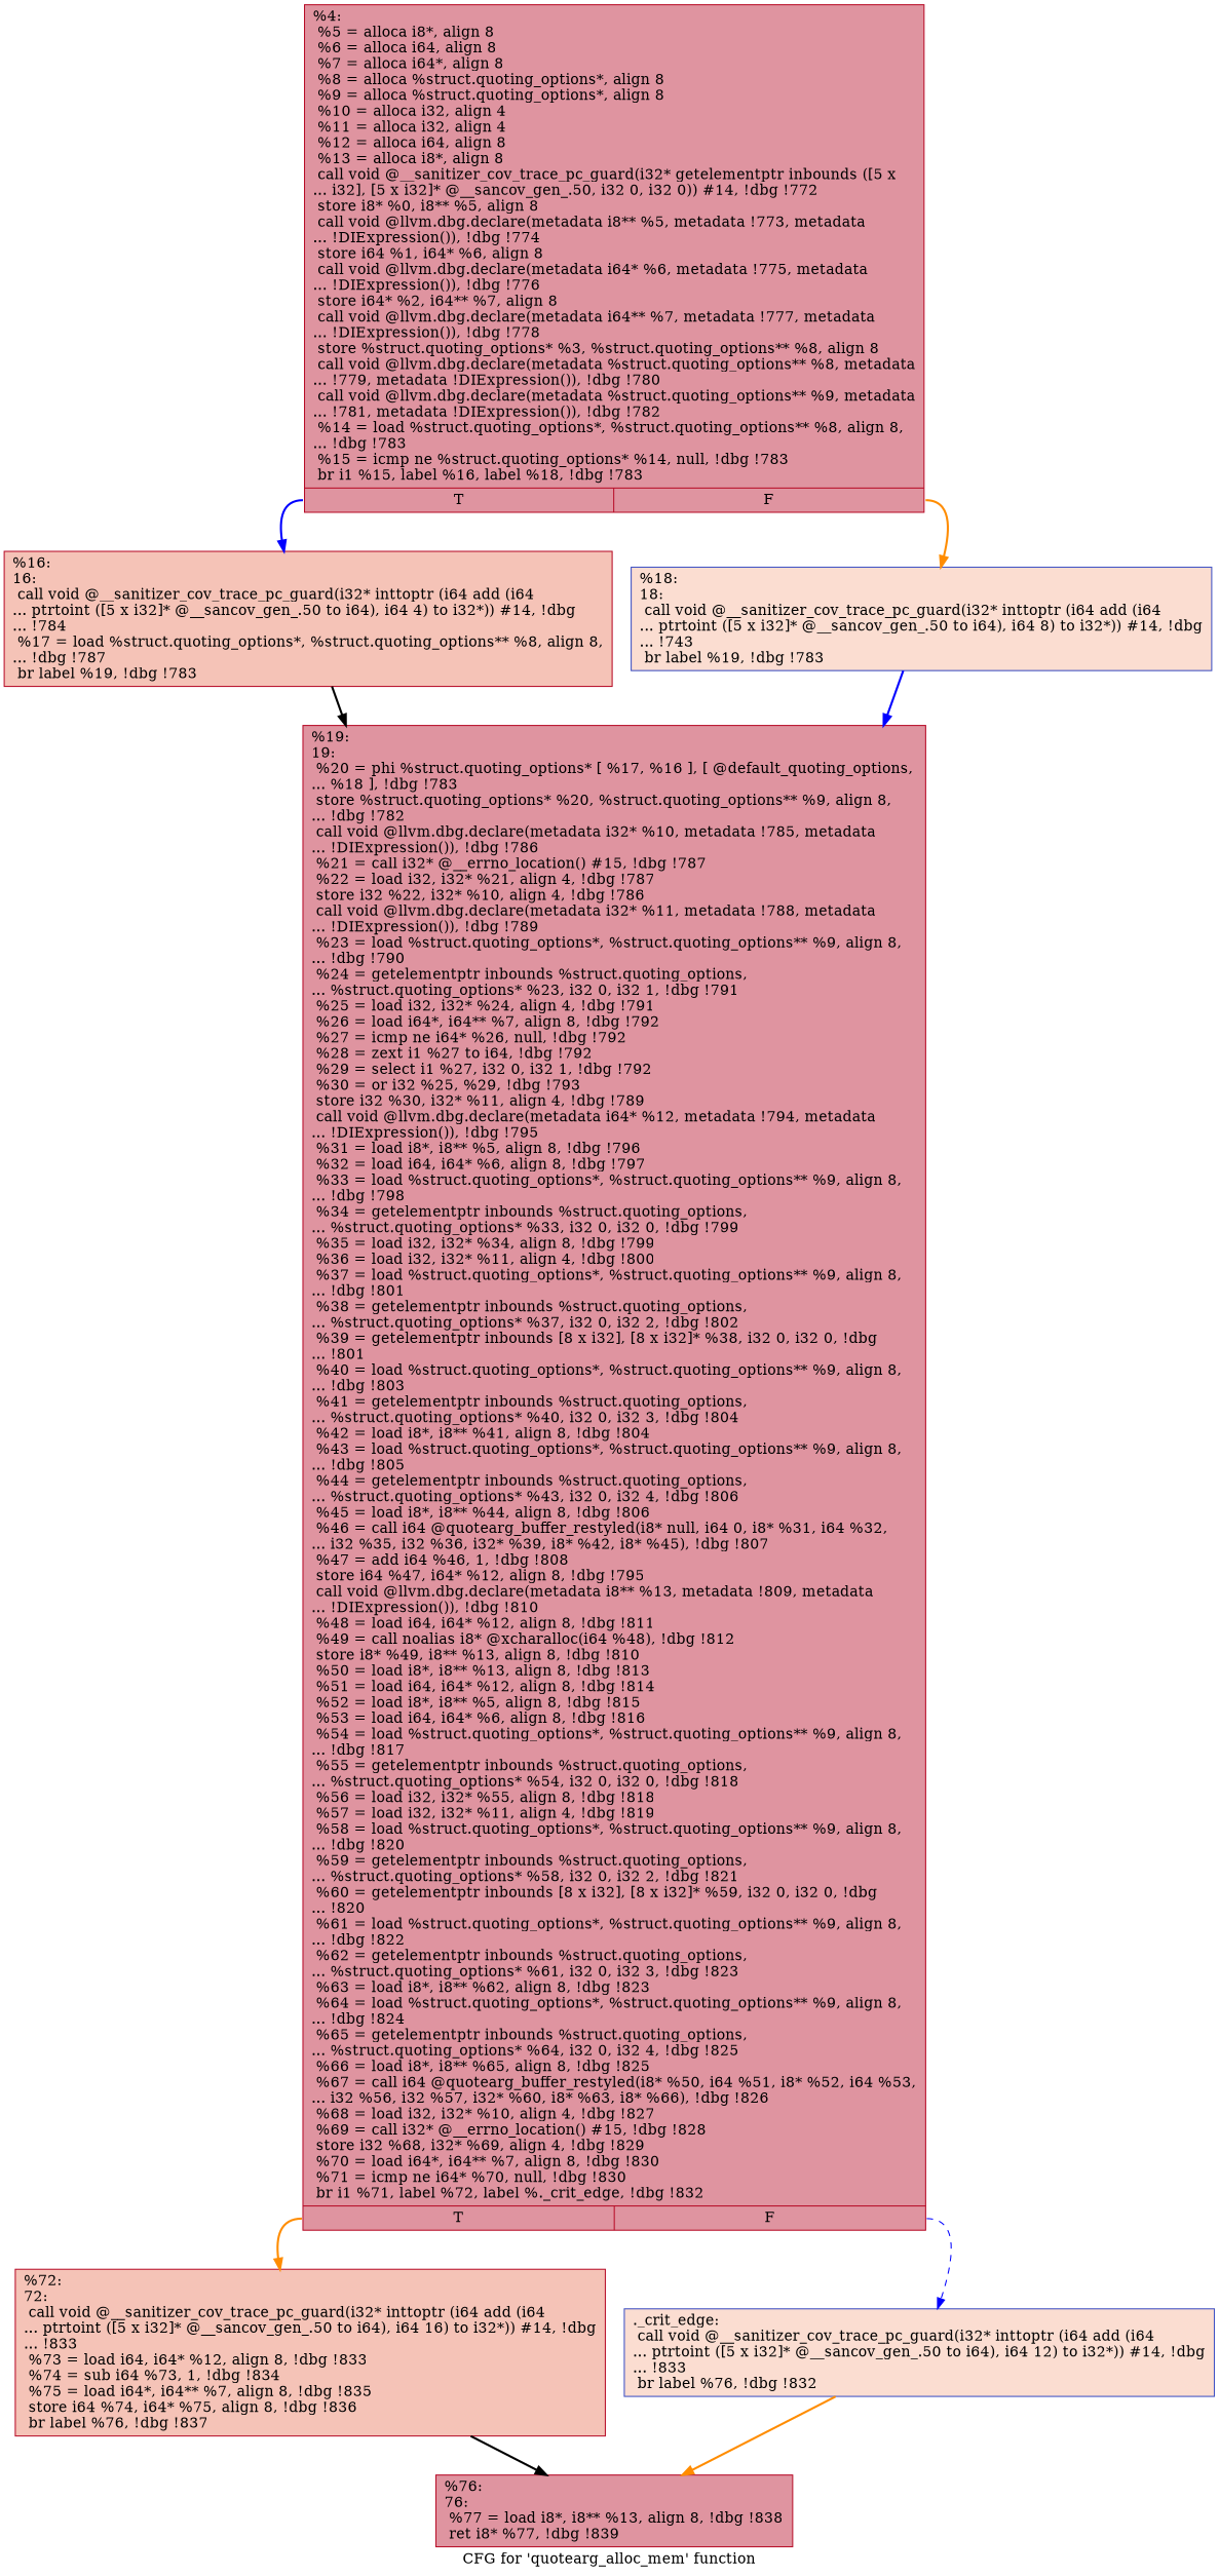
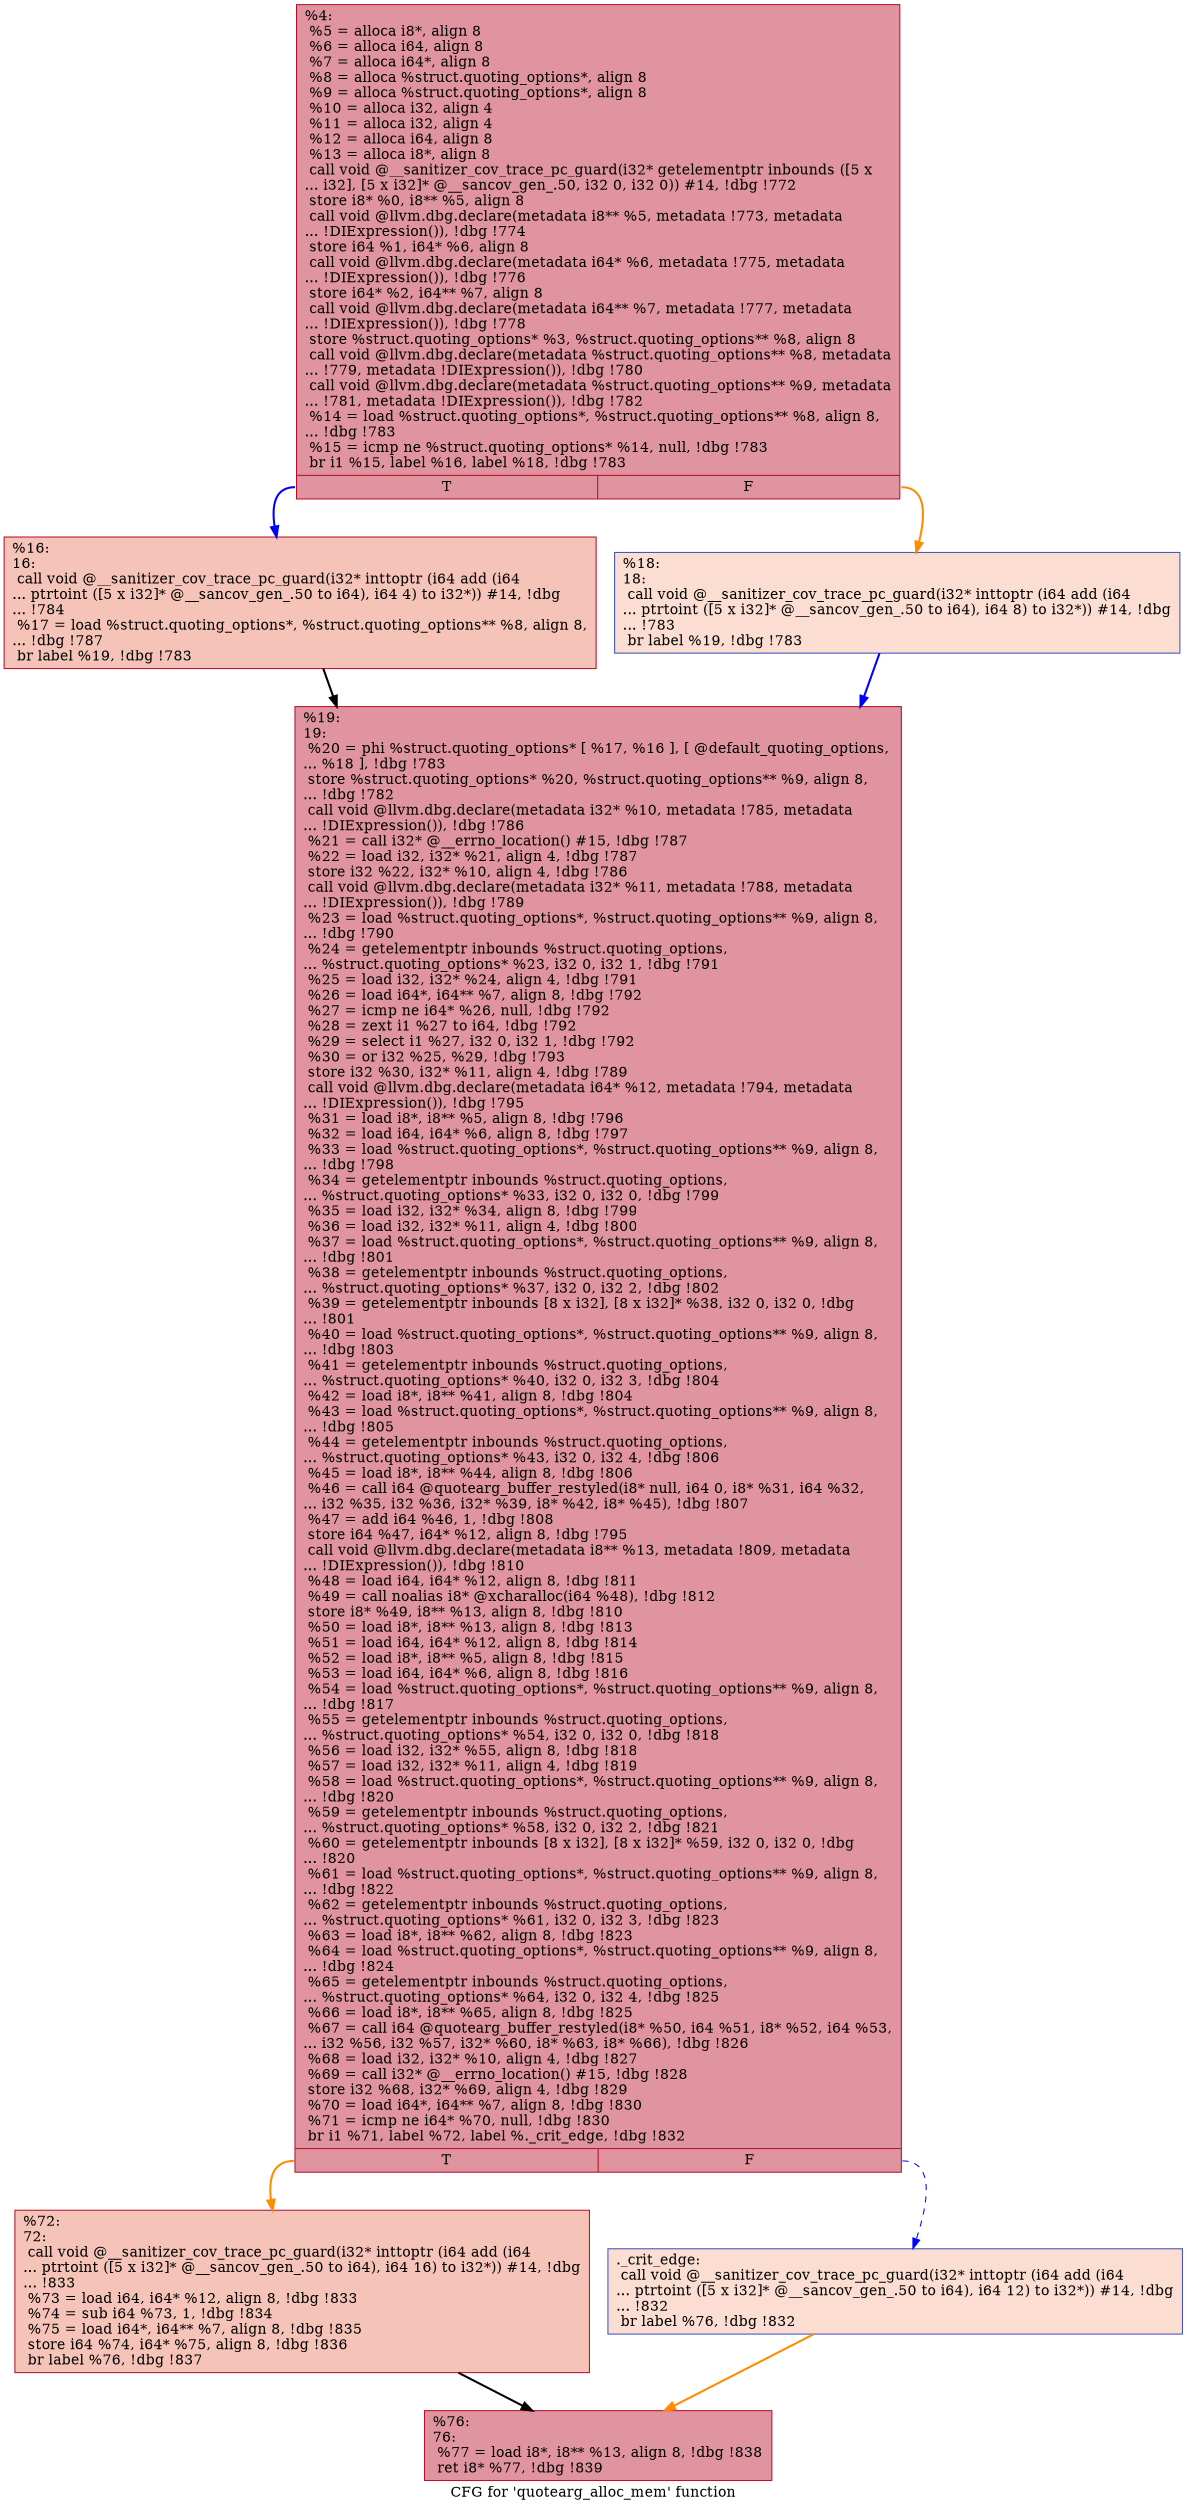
  digraph {
    label="CFG for 'quotearg_alloc_mem' function"
    node [color="#b70d28ff" fillcolor="#b70d2870" shape=record style=filled]
    edge [color=blue style=bold]
    n1 [label="{%4:\l  %5 = alloca i8*, align 8\l  %6 = alloca i64, align 8\l  %7 = alloca i64*, align 8\l  %8 = alloca %struct.quoting_options*, align 8\l  %9 = alloca %struct.quoting_options*, align 8\l  %10 = alloca i32, align 4\l  %11 = alloca i32, align 4\l  %12 = alloca i64, align 8\l  %13 = alloca i8*, align 8\l  call void @__sanitizer_cov_trace_pc_guard(i32* getelementptr inbounds ([5 x\l... i32], [5 x i32]* @__sancov_gen_.50, i32 0, i32 0)) #14, !dbg !772\l  store i8* %0, i8** %5, align 8\l  call void @llvm.dbg.declare(metadata i8** %5, metadata !773, metadata\l... !DIExpression()), !dbg !774\l  store i64 %1, i64* %6, align 8\l  call void @llvm.dbg.declare(metadata i64* %6, metadata !775, metadata\l... !DIExpression()), !dbg !776\l  store i64* %2, i64** %7, align 8\l  call void @llvm.dbg.declare(metadata i64** %7, metadata !777, metadata\l... !DIExpression()), !dbg !778\l  store %struct.quoting_options* %3, %struct.quoting_options** %8, align 8\l  call void @llvm.dbg.declare(metadata %struct.quoting_options** %8, metadata\l... !779, metadata !DIExpression()), !dbg !780\l  call void @llvm.dbg.declare(metadata %struct.quoting_options** %9, metadata\l... !781, metadata !DIExpression()), !dbg !782\l  %14 = load %struct.quoting_options*, %struct.quoting_options** %8, align 8,\l... !dbg !783\l  %15 = icmp ne %struct.quoting_options* %14, null, !dbg !783\l  br i1 %15, label %16, label %18, !dbg !783\l|{<s0>T|<s1>F}}"]
    n2 [fillcolor="#e8765c70" label="{%16:\l16:                                               \l  call void @__sanitizer_cov_trace_pc_guard(i32* inttoptr (i64 add (i64\l... ptrtoint ([5 x i32]* @__sancov_gen_.50 to i64), i64 4) to i32*)) #14, !dbg\l... !784\l  %17 = load %struct.quoting_options*, %struct.quoting_options** %8, align 8,\l... !dbg !787\l  br label %19, !dbg !783\l}"]
-   n3 [color="#3d50c3ff" fillcolor="#f7b39670" label="{%18:\l18:                                               \l  call void @__sanitizer_cov_trace_pc_guard(i32* inttoptr (i64 add (i64\l... ptrtoint ([5 x i32]* @__sancov_gen_.50 to i64), i64 8) to i32*)) #14, !dbg\l... !743\l  br label %19, !dbg !783\l}"]
+   n3 [color="#3d50c3ff" fillcolor="#f7b39670" label="{%18:\l18:                                               \l  call void @__sanitizer_cov_trace_pc_guard(i32* inttoptr (i64 add (i64\l... ptrtoint ([5 x i32]* @__sancov_gen_.50 to i64), i64 8) to i32*)) #14, !dbg\l... !783\l  br label %19, !dbg !783\l}"]
    n4 [label="{%19:\l19:                                               \l  %20 = phi %struct.quoting_options* [ %17, %16 ], [ @default_quoting_options,\l... %18 ], !dbg !783\l  store %struct.quoting_options* %20, %struct.quoting_options** %9, align 8,\l... !dbg !782\l  call void @llvm.dbg.declare(metadata i32* %10, metadata !785, metadata\l... !DIExpression()), !dbg !786\l  %21 = call i32* @__errno_location() #15, !dbg !787\l  %22 = load i32, i32* %21, align 4, !dbg !787\l  store i32 %22, i32* %10, align 4, !dbg !786\l  call void @llvm.dbg.declare(metadata i32* %11, metadata !788, metadata\l... !DIExpression()), !dbg !789\l  %23 = load %struct.quoting_options*, %struct.quoting_options** %9, align 8,\l... !dbg !790\l  %24 = getelementptr inbounds %struct.quoting_options,\l... %struct.quoting_options* %23, i32 0, i32 1, !dbg !791\l  %25 = load i32, i32* %24, align 4, !dbg !791\l  %26 = load i64*, i64** %7, align 8, !dbg !792\l  %27 = icmp ne i64* %26, null, !dbg !792\l  %28 = zext i1 %27 to i64, !dbg !792\l  %29 = select i1 %27, i32 0, i32 1, !dbg !792\l  %30 = or i32 %25, %29, !dbg !793\l  store i32 %30, i32* %11, align 4, !dbg !789\l  call void @llvm.dbg.declare(metadata i64* %12, metadata !794, metadata\l... !DIExpression()), !dbg !795\l  %31 = load i8*, i8** %5, align 8, !dbg !796\l  %32 = load i64, i64* %6, align 8, !dbg !797\l  %33 = load %struct.quoting_options*, %struct.quoting_options** %9, align 8,\l... !dbg !798\l  %34 = getelementptr inbounds %struct.quoting_options,\l... %struct.quoting_options* %33, i32 0, i32 0, !dbg !799\l  %35 = load i32, i32* %34, align 8, !dbg !799\l  %36 = load i32, i32* %11, align 4, !dbg !800\l  %37 = load %struct.quoting_options*, %struct.quoting_options** %9, align 8,\l... !dbg !801\l  %38 = getelementptr inbounds %struct.quoting_options,\l... %struct.quoting_options* %37, i32 0, i32 2, !dbg !802\l  %39 = getelementptr inbounds [8 x i32], [8 x i32]* %38, i32 0, i32 0, !dbg\l... !801\l  %40 = load %struct.quoting_options*, %struct.quoting_options** %9, align 8,\l... !dbg !803\l  %41 = getelementptr inbounds %struct.quoting_options,\l... %struct.quoting_options* %40, i32 0, i32 3, !dbg !804\l  %42 = load i8*, i8** %41, align 8, !dbg !804\l  %43 = load %struct.quoting_options*, %struct.quoting_options** %9, align 8,\l... !dbg !805\l  %44 = getelementptr inbounds %struct.quoting_options,\l... %struct.quoting_options* %43, i32 0, i32 4, !dbg !806\l  %45 = load i8*, i8** %44, align 8, !dbg !806\l  %46 = call i64 @quotearg_buffer_restyled(i8* null, i64 0, i8* %31, i64 %32,\l... i32 %35, i32 %36, i32* %39, i8* %42, i8* %45), !dbg !807\l  %47 = add i64 %46, 1, !dbg !808\l  store i64 %47, i64* %12, align 8, !dbg !795\l  call void @llvm.dbg.declare(metadata i8** %13, metadata !809, metadata\l... !DIExpression()), !dbg !810\l  %48 = load i64, i64* %12, align 8, !dbg !811\l  %49 = call noalias i8* @xcharalloc(i64 %48), !dbg !812\l  store i8* %49, i8** %13, align 8, !dbg !810\l  %50 = load i8*, i8** %13, align 8, !dbg !813\l  %51 = load i64, i64* %12, align 8, !dbg !814\l  %52 = load i8*, i8** %5, align 8, !dbg !815\l  %53 = load i64, i64* %6, align 8, !dbg !816\l  %54 = load %struct.quoting_options*, %struct.quoting_options** %9, align 8,\l... !dbg !817\l  %55 = getelementptr inbounds %struct.quoting_options,\l... %struct.quoting_options* %54, i32 0, i32 0, !dbg !818\l  %56 = load i32, i32* %55, align 8, !dbg !818\l  %57 = load i32, i32* %11, align 4, !dbg !819\l  %58 = load %struct.quoting_options*, %struct.quoting_options** %9, align 8,\l... !dbg !820\l  %59 = getelementptr inbounds %struct.quoting_options,\l... %struct.quoting_options* %58, i32 0, i32 2, !dbg !821\l  %60 = getelementptr inbounds [8 x i32], [8 x i32]* %59, i32 0, i32 0, !dbg\l... !820\l  %61 = load %struct.quoting_options*, %struct.quoting_options** %9, align 8,\l... !dbg !822\l  %62 = getelementptr inbounds %struct.quoting_options,\l... %struct.quoting_options* %61, i32 0, i32 3, !dbg !823\l  %63 = load i8*, i8** %62, align 8, !dbg !823\l  %64 = load %struct.quoting_options*, %struct.quoting_options** %9, align 8,\l... !dbg !824\l  %65 = getelementptr inbounds %struct.quoting_options,\l... %struct.quoting_options* %64, i32 0, i32 4, !dbg !825\l  %66 = load i8*, i8** %65, align 8, !dbg !825\l  %67 = call i64 @quotearg_buffer_restyled(i8* %50, i64 %51, i8* %52, i64 %53,\l... i32 %56, i32 %57, i32* %60, i8* %63, i8* %66), !dbg !826\l  %68 = load i32, i32* %10, align 4, !dbg !827\l  %69 = call i32* @__errno_location() #15, !dbg !828\l  store i32 %68, i32* %69, align 4, !dbg !829\l  %70 = load i64*, i64** %7, align 8, !dbg !830\l  %71 = icmp ne i64* %70, null, !dbg !830\l  br i1 %71, label %72, label %._crit_edge, !dbg !832\l|{<s0>T|<s1>F}}"]
    n5 [fillcolor="#e8765c70" label="{%72:\l72:                                               \l  call void @__sanitizer_cov_trace_pc_guard(i32* inttoptr (i64 add (i64\l... ptrtoint ([5 x i32]* @__sancov_gen_.50 to i64), i64 16) to i32*)) #14, !dbg\l... !833\l  %73 = load i64, i64* %12, align 8, !dbg !833\l  %74 = sub i64 %73, 1, !dbg !834\l  %75 = load i64*, i64** %7, align 8, !dbg !835\l  store i64 %74, i64* %75, align 8, !dbg !836\l  br label %76, !dbg !837\l}"]
-   n6 [color="#3d50c3ff" fillcolor="#f7b39670" label="{._crit_edge:                                      \l  call void @__sanitizer_cov_trace_pc_guard(i32* inttoptr (i64 add (i64\l... ptrtoint ([5 x i32]* @__sancov_gen_.50 to i64), i64 12) to i32*)) #14, !dbg\l... !833\l  br label %76, !dbg !832\l}"]
+   n6 [color="#3d50c3ff" fillcolor="#f7b39670" label="{._crit_edge:                                      \l  call void @__sanitizer_cov_trace_pc_guard(i32* inttoptr (i64 add (i64\l... ptrtoint ([5 x i32]* @__sancov_gen_.50 to i64), i64 12) to i32*)) #14, !dbg\l... !832\l  br label %76, !dbg !832\l}"]
    n7 [label="{%76:\l76:                                               \l  %77 = load i8*, i8** %13, align 8, !dbg !838\l  ret i8* %77, !dbg !839\l}"]
    n1 -> n2 [tailport=s0]
    n1 -> n3 [color=darkorange tailport=s1]
    n2 -> n4 [color=black]
    n3 -> n4
    n4 -> n5 [color=darkorange tailport=s0]
    n4 -> n6 [style=dashed tailport=s1]
    n5 -> n7 [color=black]
    n6 -> n7 [color=darkorange]
  }
